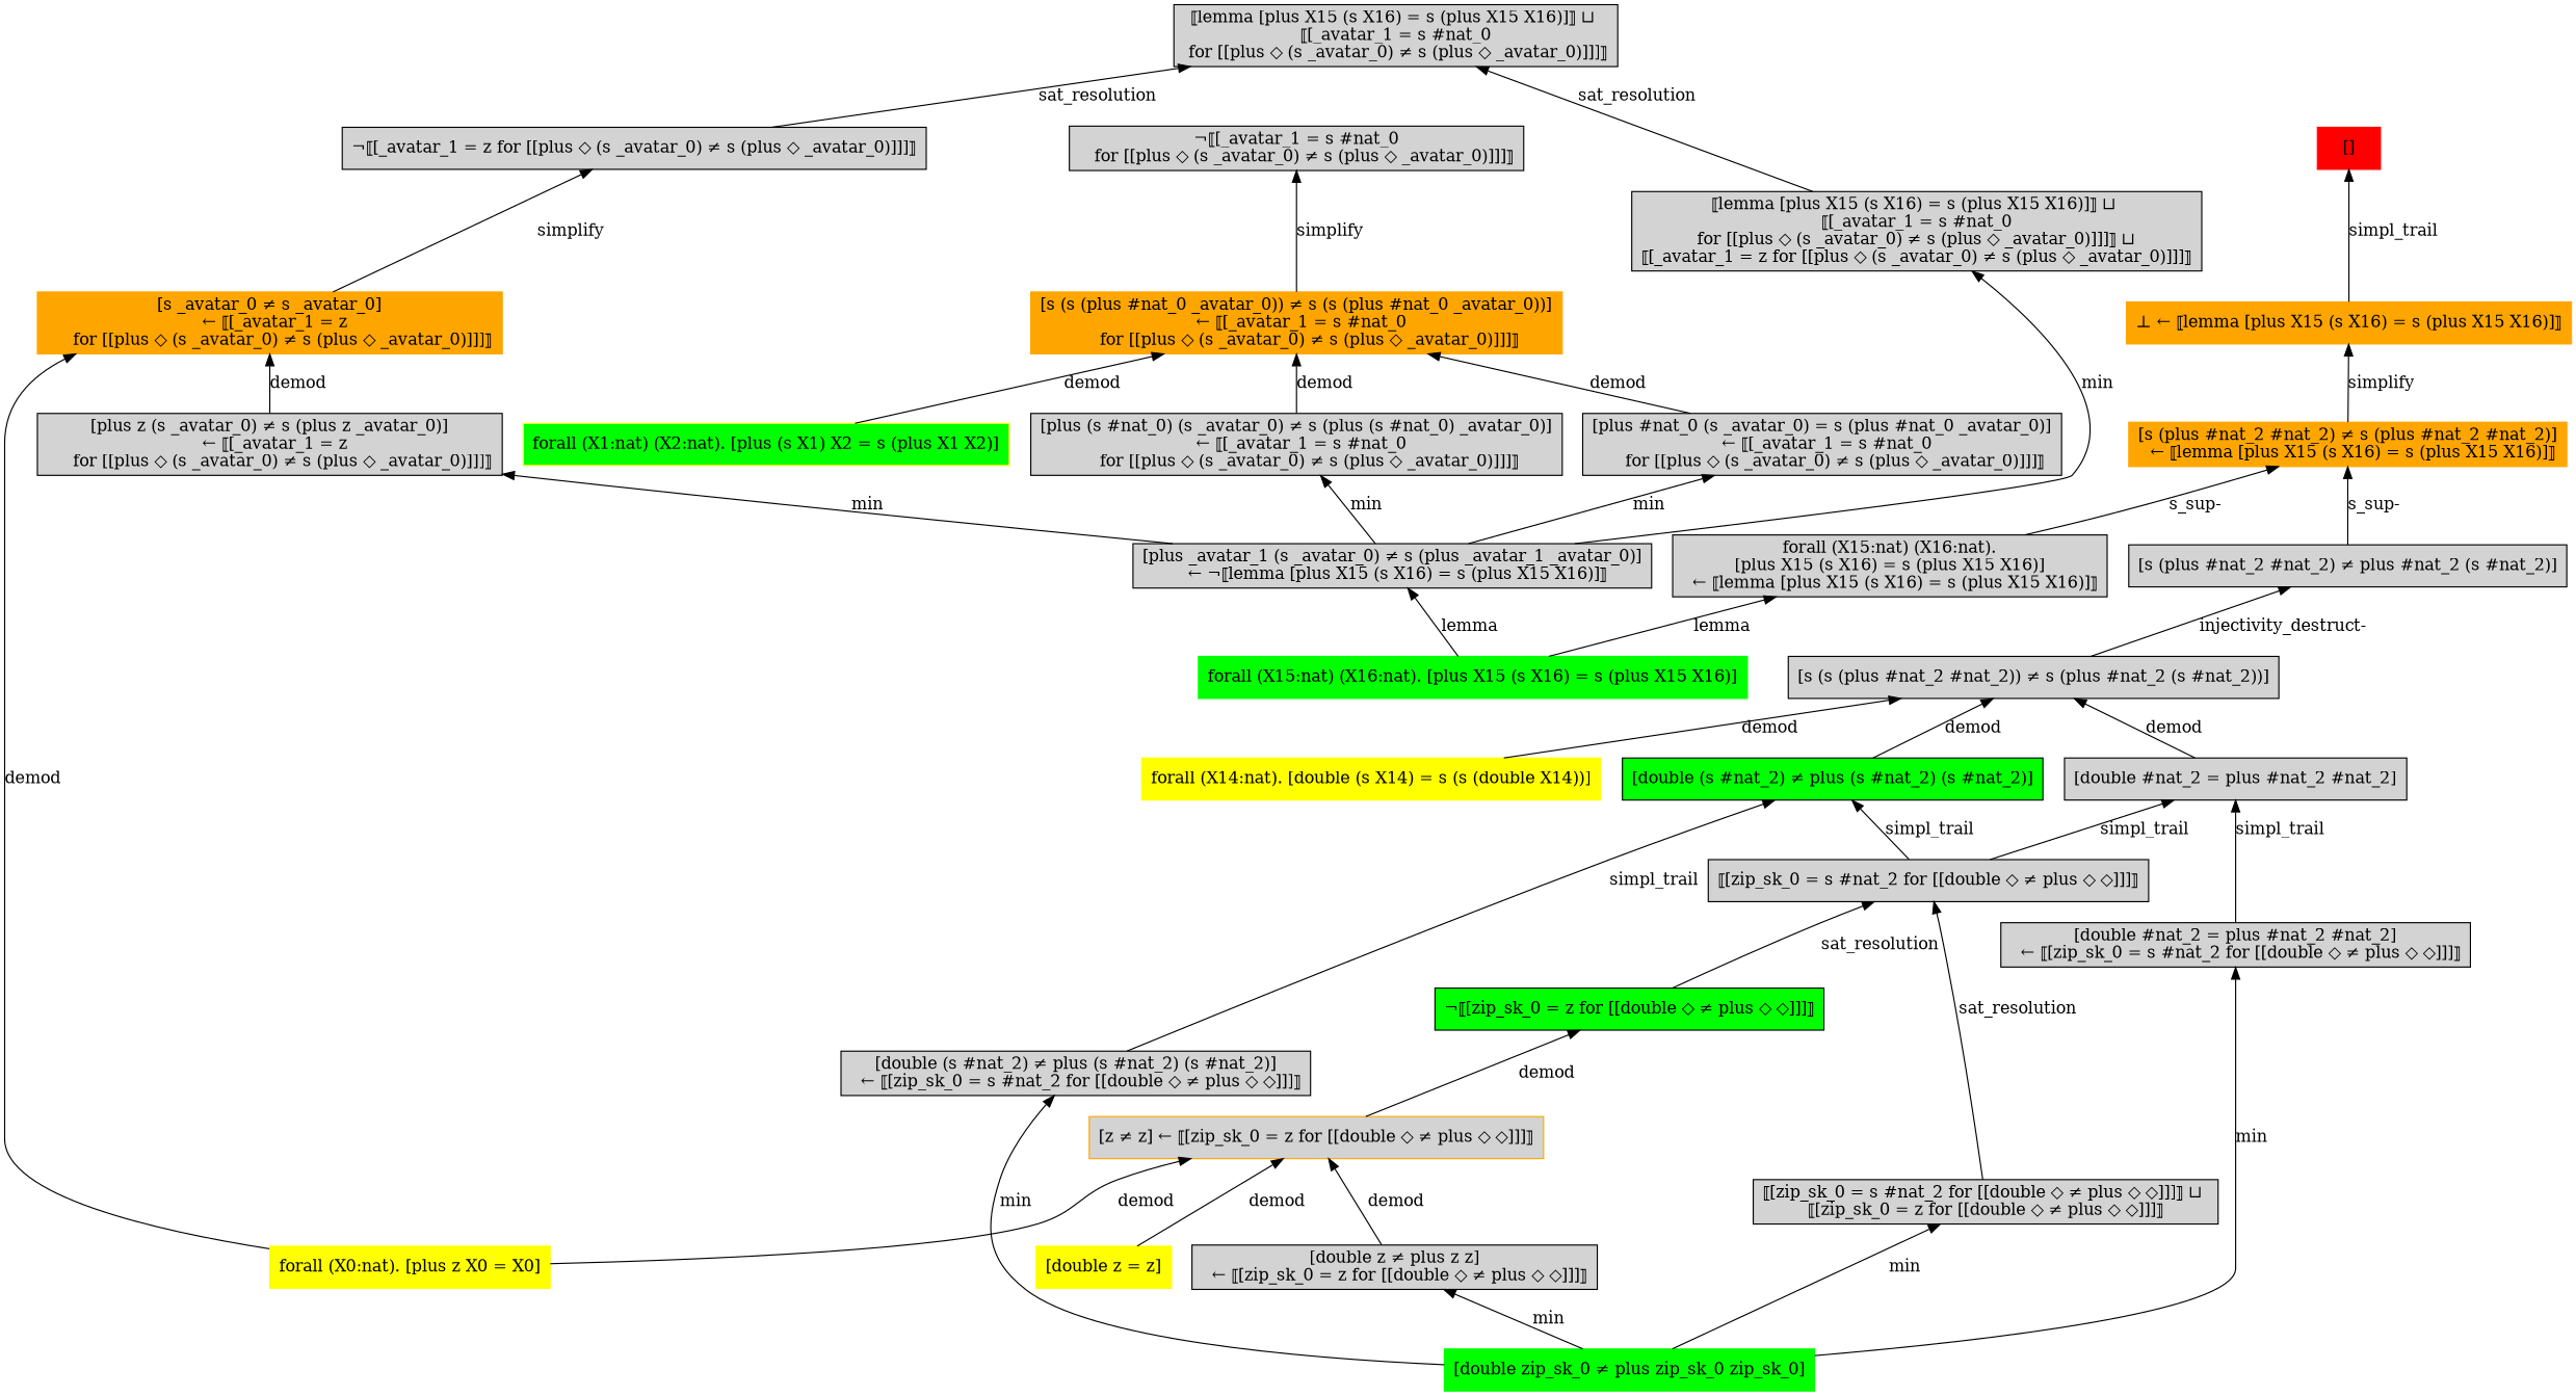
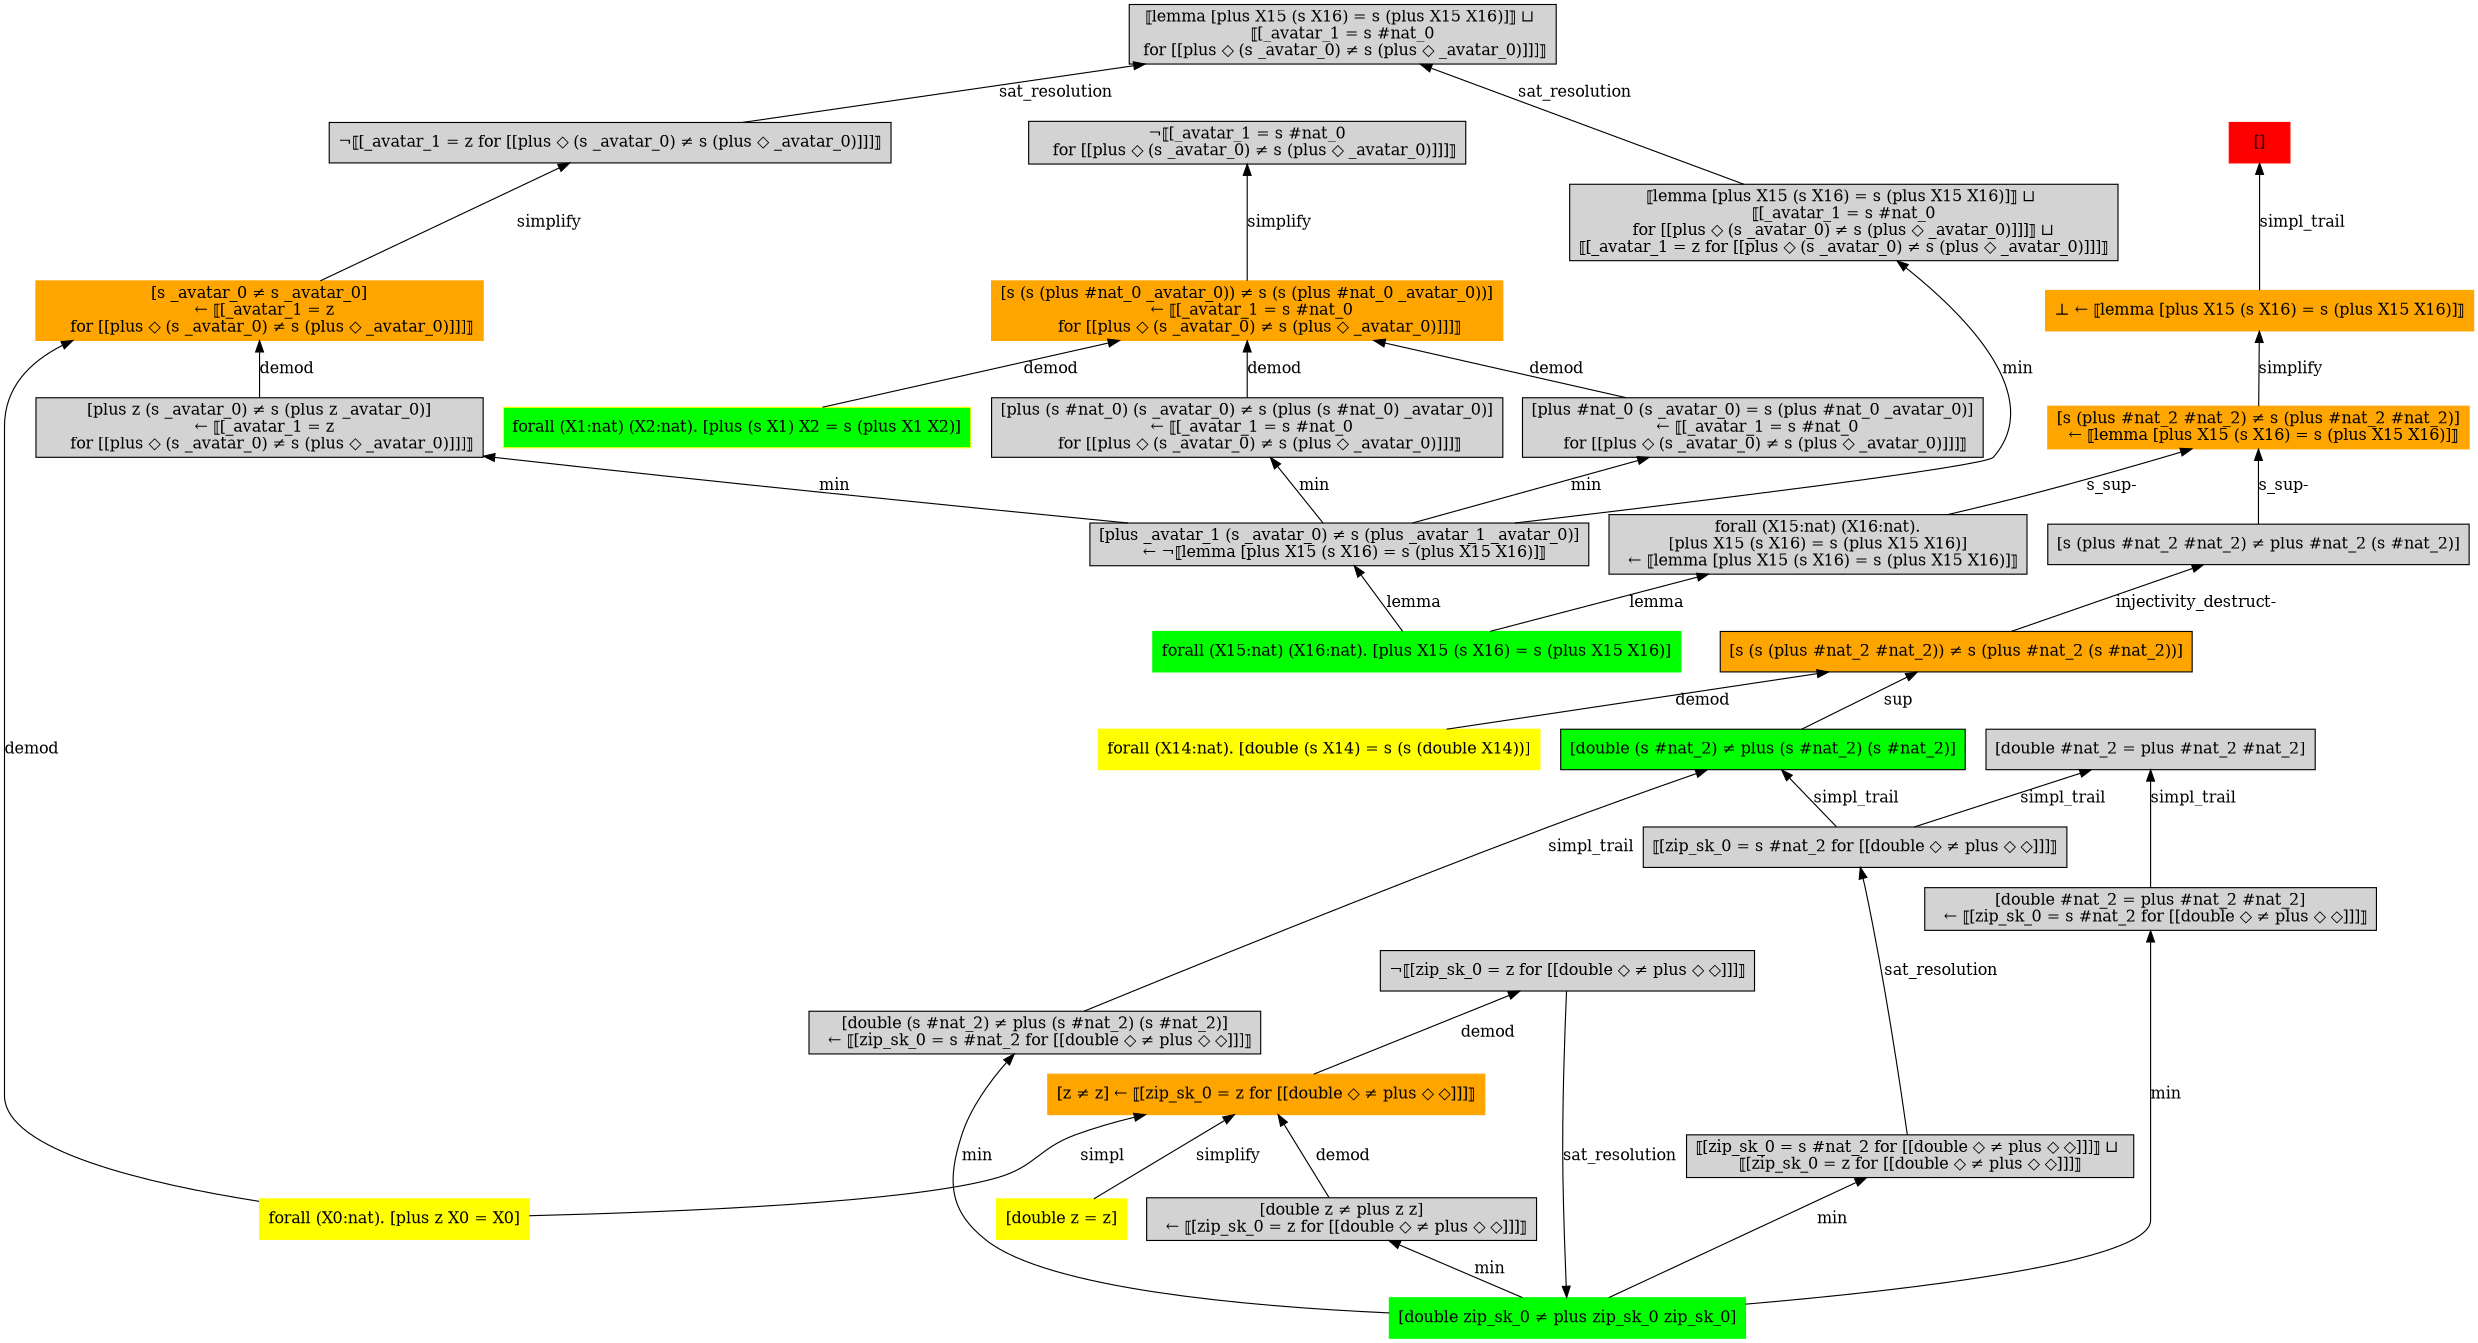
  digraph {
    node [shape=box style=filled]
    edge [dir=back]
    n1 [color=red label="[]"]
    n2 [color=orange label="⊥ ← ⟦lemma [plus X15 (s X16) = s (plus X15 X16)]⟧"]
    n3 [color=orange label="[s (plus #nat_2 #nat_2) ≠ s (plus #nat_2 #nat_2)]\n  ← ⟦lemma [plus X15 (s X16) = s (plus X15 X16)]⟧"]
    n4 [label="¬⟦[_avatar_1 = s #nat_0\n   for [[plus ◇ (s _avatar_0) ≠ s (plus ◇ _avatar_0)]]]⟧"]
    n5 [color=orange label="[s (s (plus #nat_0 _avatar_0)) ≠ s (s (plus #nat_0 _avatar_0))]\n  ← ⟦[_avatar_1 = s #nat_0\n     for [[plus ◇ (s _avatar_0) ≠ s (plus ◇ _avatar_0)]]]⟧"]
    n6 [label="⟦lemma [plus X15 (s X16) = s (plus X15 X16)]⟧ ⊔ \n⟦[_avatar_1 = s #nat_0\n for [[plus ◇ (s _avatar_0) ≠ s (plus ◇ _avatar_0)]]]⟧"]
    n7 [label="¬⟦[_avatar_1 = z for [[plus ◇ (s _avatar_0) ≠ s (plus ◇ _avatar_0)]]]⟧"]
    n8 [label="⟦lemma [plus X15 (s X16) = s (plus X15 X16)]⟧ ⊔ \n⟦[_avatar_1 = s #nat_0\n for [[plus ◇ (s _avatar_0) ≠ s (plus ◇ _avatar_0)]]]⟧ ⊔ \n⟦[_avatar_1 = z for [[plus ◇ (s _avatar_0) ≠ s (plus ◇ _avatar_0)]]]⟧"]
    n9 [color=yellow fillcolor=green label="forall (X1:nat) (X2:nat). [plus (s X1) X2 = s (plus X1 X2)]"]
    n10 [label="[plus #nat_0 (s _avatar_0) = s (plus #nat_0 _avatar_0)]\n  ← ⟦[_avatar_1 = s #nat_0\n     for [[plus ◇ (s _avatar_0) ≠ s (plus ◇ _avatar_0)]]]⟧"]
    n11 [label="[plus (s #nat_0) (s _avatar_0) ≠ s (plus (s #nat_0) _avatar_0)]\n  ← ⟦[_avatar_1 = s #nat_0\n     for [[plus ◇ (s _avatar_0) ≠ s (plus ◇ _avatar_0)]]]⟧"]
    n12 [label="[plus _avatar_1 (s _avatar_0) ≠ s (plus _avatar_1 _avatar_0)]\n  ← ¬⟦lemma [plus X15 (s X16) = s (plus X15 X16)]⟧"]
    n13 [color=green label="forall (X15:nat) (X16:nat). [plus X15 (s X16) = s (plus X15 X16)]"]
    n14 [color=orange label="[s _avatar_0 ≠ s _avatar_0]\n  ← ⟦[_avatar_1 = z\n     for [[plus ◇ (s _avatar_0) ≠ s (plus ◇ _avatar_0)]]]⟧"]
    n15 [color=yellow label="forall (X0:nat). [plus z X0 = X0]"]
    n16 [label="[plus z (s _avatar_0) ≠ s (plus z _avatar_0)]\n  ← ⟦[_avatar_1 = z\n     for [[plus ◇ (s _avatar_0) ≠ s (plus ◇ _avatar_0)]]]⟧"]
    n17 [label="[s (plus #nat_2 #nat_2) ≠ plus #nat_2 (s #nat_2)]"]
    n18 [label="forall (X15:nat) (X16:nat).\n[plus X15 (s X16) = s (plus X15 X16)]\n  ← ⟦lemma [plus X15 (s X16) = s (plus X15 X16)]⟧"]
-   n19 [label="[s (s (plus #nat_2 #nat_2)) ≠ s (plus #nat_2 (s #nat_2))]"]
+   n19 [label="[s (s (plus #nat_2 #nat_2)) ≠ s (plus #nat_2 (s #nat_2))]" fillcolor=orange]
    n20 [color=yellow label="forall (X14:nat). [double (s X14) = s (s (double X14))]"]
    n21 [label="[double #nat_2 = plus #nat_2 #nat_2]"]
    n22 [fillcolor=green label="[double (s #nat_2) ≠ plus (s #nat_2) (s #nat_2)]"]
    n23 [label="⟦[zip_sk_0 = s #nat_2 for [[double ◇ ≠ plus ◇ ◇]]]⟧"]
    n24 [label="[double #nat_2 = plus #nat_2 #nat_2]\n  ← ⟦[zip_sk_0 = s #nat_2 for [[double ◇ ≠ plus ◇ ◇]]]⟧"]
    n25 [label="[double (s #nat_2) ≠ plus (s #nat_2) (s #nat_2)]\n  ← ⟦[zip_sk_0 = s #nat_2 for [[double ◇ ≠ plus ◇ ◇]]]⟧"]
-   n26 [label="¬⟦[zip_sk_0 = z for [[double ◇ ≠ plus ◇ ◇]]]⟧" fillcolor=green]
+   n26 [label="¬⟦[zip_sk_0 = z for [[double ◇ ≠ plus ◇ ◇]]]⟧"]
    n27 [label="⟦[zip_sk_0 = s #nat_2 for [[double ◇ ≠ plus ◇ ◇]]]⟧ ⊔ \n⟦[zip_sk_0 = z for [[double ◇ ≠ plus ◇ ◇]]]⟧"]
    n28 [color=green label="[double zip_sk_0 ≠ plus zip_sk_0 zip_sk_0]"]
-   n29 [color=orange label="[z ≠ z] ← ⟦[zip_sk_0 = z for [[double ◇ ≠ plus ◇ ◇]]]⟧" fillcolor=lightgrey]
+   n29 [color=orange label="[z ≠ z] ← ⟦[zip_sk_0 = z for [[double ◇ ≠ plus ◇ ◇]]]⟧"]
    n30 [color=yellow label="[double z = z]"]
    n31 [label="[double z ≠ plus z z]\n  ← ⟦[zip_sk_0 = z for [[double ◇ ≠ plus ◇ ◇]]]⟧"]
    n1 -> n2 [label=simpl_trail]
    n2 -> n3 [label=simplify]
    n3 -> n17 [label="s_sup-"]
    n3 -> n18 [label="s_sup-"]
    n4 -> n5 [label=simplify]
    n5 -> n9 [label=demod]
    n5 -> n10 [label=demod]
    n5 -> n11 [label=demod]
    n6 -> n7 [label=sat_resolution]
    n6 -> n8 [label=sat_resolution]
    n7 -> n14 [label=simplify]
    n8 -> n12 [label=min]
    n10 -> n12 [label=min]
    n11 -> n12 [label=min]
    n12 -> n13 [label=lemma]
    n14 -> n15 [label=demod]
    n14 -> n16 [label=demod]
    n16 -> n12 [label=min]
    n17 -> n19 [label="injectivity_destruct-"]
    n18 -> n13 [label=lemma]
    n19 -> n20 [label=demod]
-   n19 -> n21 [label=demod]
-   n19 -> n22 [label=demod]
+   n19 -> n22 [label=sup]
    n21 -> n23 [label=simpl_trail]
    n21 -> n24 [label=simpl_trail]
    n22 -> n23 [label=simpl_trail]
    n22 -> n25 [label=simpl_trail]
-   n23 -> n26 [label=sat_resolution]
+   n28 -> n26 [label=sat_resolution]
    n23 -> n27 [label=sat_resolution]
    n24 -> n28 [label=min]
    n25 -> n28 [label=min]
    n26 -> n29 [label=demod]
    n27 -> n28 [label=min]
-   n29 -> n15 [label=demod]
-   n29 -> n30 [label=demod]
+   n29 -> n15 [label=simpl]
+   n29 -> n30 [label=simplify]
    n29 -> n31 [label=demod]
    n31 -> n28 [label=min]
  }
